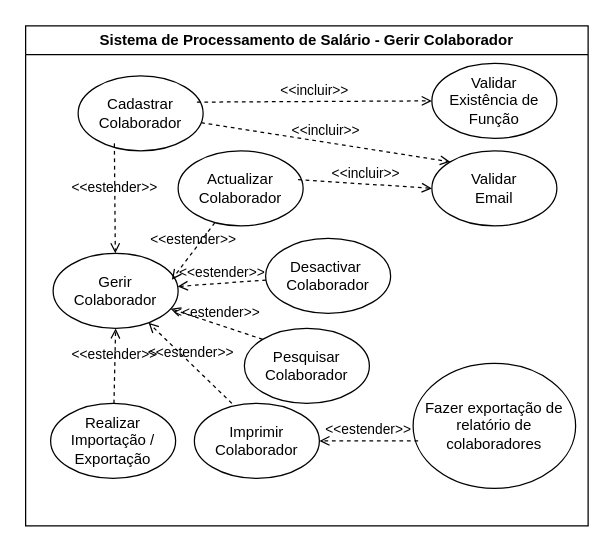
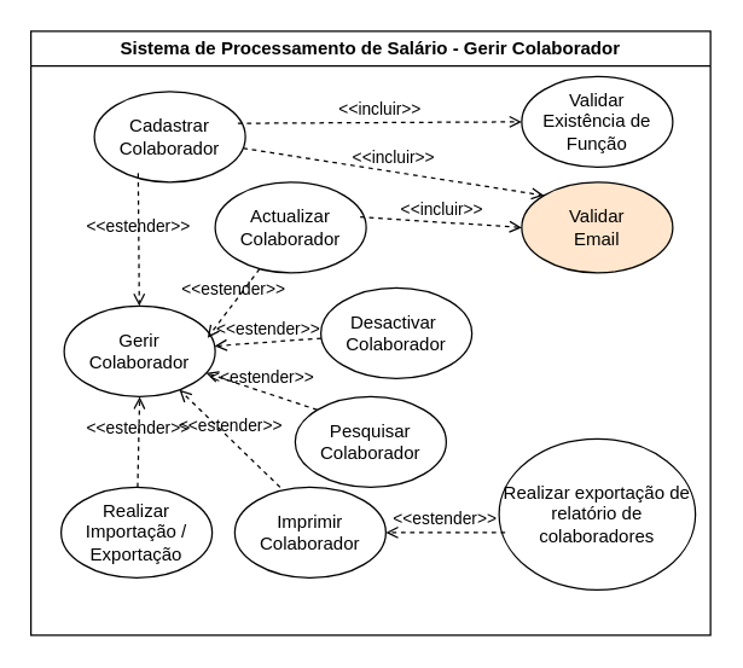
  <mxCell id="0" />
  <mxCell id="1" parent="0" />
  <mxCell id="2" value="Sistema de Processamento de Salário - Gerir Colaborador" style="swimlane;whiteSpace=wrap;html=1;" vertex="1" parent="1"><mxGeometry x="20" y="20" width="450" height="400" as="geometry" /></mxCell>
  <mxCell id="3" value="Gerir&lt;div&gt;Colaborador&lt;/div&gt;" style="ellipse;whiteSpace=wrap;html=1;" vertex="1" parent="2"><mxGeometry x="22" y="182" width="100" height="60" as="geometry" /></mxCell>
  <mxCell id="4" value="Cadastrar Colaborador" style="ellipse;whiteSpace=wrap;html=1;" vertex="1" parent="2"><mxGeometry x="42" y="40" width="100" height="60" as="geometry" /></mxCell>
  <mxCell id="5" value="Actualizar Colaborador" style="ellipse;whiteSpace=wrap;html=1;" vertex="1" parent="2"><mxGeometry x="122" y="100" width="100" height="60" as="geometry" /></mxCell>
- <mxCell id="6" value="Validar&lt;div&gt;Email&lt;/div&gt;" style="ellipse;whiteSpace=wrap;html=1;" vertex="1" parent="2"><mxGeometry x="325" y="100" width="100" height="60" as="geometry" /></mxCell>
+ <mxCell id="6" value="Validar&lt;div&gt;Email&lt;/div&gt;" style="ellipse;whiteSpace=wrap;html=1;fillColor=#ffe6cc;" vertex="1" parent="2"><mxGeometry x="325" y="100" width="100" height="60" as="geometry" /></mxCell>
  <mxCell id="7" value="Validar&lt;div&gt;Existência de&lt;/div&gt;&lt;div&gt;Função&lt;/div&gt;" style="ellipse;whiteSpace=wrap;html=1;" vertex="1" parent="2"><mxGeometry x="325" y="30" width="100" height="60" as="geometry" /></mxCell>
  <mxCell id="8" value="Imprimir&lt;br&gt;&lt;div&gt;&lt;span style=&quot;background-color: transparent; color: light-dark(rgb(0, 0, 0), rgb(255, 255, 255));&quot;&gt;Colaborador&lt;/span&gt;&lt;/div&gt;" style="ellipse;whiteSpace=wrap;html=1;" vertex="1" parent="2"><mxGeometry x="135" y="302" width="100" height="60" as="geometry" /></mxCell>
  <mxCell id="9" value="Pesquisar&lt;br&gt;&lt;div&gt;Colaborador&lt;/div&gt;" style="ellipse;whiteSpace=wrap;html=1;" vertex="1" parent="2"><mxGeometry x="175" y="242" width="100" height="60" as="geometry" /></mxCell>
  <mxCell id="10" value="Desactivar&amp;nbsp;&lt;div&gt;&lt;span style=&quot;background-color: transparent; color: light-dark(rgb(0, 0, 0), rgb(255, 255, 255));&quot;&gt;Colaborador&lt;/span&gt;&lt;/div&gt;" style="ellipse;whiteSpace=wrap;html=1;" vertex="1" parent="2"><mxGeometry x="192" y="170" width="100" height="60" as="geometry" /></mxCell>
  <mxCell id="11" value="Realizar Importação / Exportação" style="ellipse;whiteSpace=wrap;html=1;" vertex="1" parent="2"><mxGeometry x="20" y="302" width="100" height="60" as="geometry" /></mxCell>
  <mxCell id="12" value="&amp;lt;&amp;lt;estender&amp;gt;&amp;gt;" style="html=1;verticalAlign=bottom;labelBackgroundColor=none;endArrow=open;endFill=0;dashed=1;rounded=0;exitX=0.29;exitY=0.9;exitDx=0;exitDy=0;exitPerimeter=0;" edge="1" parent="2" source="4" target="3"><mxGeometry width="160" relative="1" as="geometry"><mxPoint x="60" y="210" as="sourcePoint" /><mxPoint x="220" y="210" as="targetPoint" /></mxGeometry></mxCell>
  <mxCell id="13" value="&amp;lt;&amp;lt;estender&amp;gt;&amp;gt;" style="html=1;verticalAlign=bottom;labelBackgroundColor=none;endArrow=open;endFill=0;dashed=1;rounded=0;entryX=0.95;entryY=0.35;entryDx=0;entryDy=0;entryPerimeter=0;" edge="1" parent="2" source="5" target="3"><mxGeometry width="160" relative="1" as="geometry"><mxPoint x="124" y="94" as="sourcePoint" /><mxPoint x="92" y="171" as="targetPoint" /></mxGeometry></mxCell>
  <mxCell id="14" value="&amp;lt;&amp;lt;estender&amp;gt;&amp;gt;" style="html=1;verticalAlign=bottom;labelBackgroundColor=none;endArrow=open;endFill=0;dashed=1;rounded=0;" edge="1" parent="2" source="10" target="3"><mxGeometry width="160" relative="1" as="geometry"><mxPoint x="216" y="132" as="sourcePoint" /><mxPoint x="125" y="191" as="targetPoint" /></mxGeometry></mxCell>
  <mxCell id="15" value="&amp;lt;&amp;lt;estender&amp;gt;&amp;gt;" style="html=1;verticalAlign=bottom;labelBackgroundColor=none;endArrow=open;endFill=0;dashed=1;rounded=0;exitX=0;exitY=0;exitDx=0;exitDy=0;" edge="1" parent="2" source="9" target="3"><mxGeometry width="160" relative="1" as="geometry"><mxPoint x="200" y="193" as="sourcePoint" /><mxPoint x="130" y="197" as="targetPoint" /></mxGeometry></mxCell>
  <mxCell id="16" value="&amp;lt;&amp;lt;estender&amp;gt;&amp;gt;" style="html=1;verticalAlign=bottom;labelBackgroundColor=none;endArrow=open;endFill=0;dashed=1;rounded=0;entryX=0.5;entryY=1;entryDx=0;entryDy=0;" edge="1" parent="2" source="11" target="3"><mxGeometry x="-0.016" width="160" relative="1" as="geometry"><mxPoint x="215" y="239" as="sourcePoint" /><mxPoint x="125" y="213" as="targetPoint" /><mxPoint as="offset" /></mxGeometry></mxCell>
  <mxCell id="17" value="&amp;lt;&amp;lt;estender&amp;gt;&amp;gt;" style="html=1;verticalAlign=bottom;labelBackgroundColor=none;endArrow=open;endFill=0;dashed=1;rounded=0;exitX=0.3;exitY=0;exitDx=0;exitDy=0;exitPerimeter=0;" edge="1" parent="2" source="8" target="3"><mxGeometry width="160" relative="1" as="geometry"><mxPoint x="215" y="239" as="sourcePoint" /><mxPoint x="125" y="213" as="targetPoint" /></mxGeometry></mxCell>
  <mxCell id="18" value="&amp;lt;&amp;lt;incluir&amp;gt;&amp;gt;" style="html=1;verticalAlign=bottom;labelBackgroundColor=none;endArrow=open;endFill=0;dashed=1;rounded=0;entryX=0;entryY=0.5;entryDx=0;entryDy=0;exitX=0.95;exitY=0.35;exitDx=0;exitDy=0;exitPerimeter=0;" edge="1" parent="2" source="4" target="7"><mxGeometry width="160" relative="1" as="geometry"><mxPoint x="60" y="210" as="sourcePoint" /><mxPoint x="220" y="210" as="targetPoint" /></mxGeometry></mxCell>
  <mxCell id="19" value="&amp;lt;&amp;lt;incluir&amp;gt;&amp;gt;" style="html=1;verticalAlign=bottom;labelBackgroundColor=none;endArrow=open;endFill=0;dashed=1;rounded=0;entryX=0;entryY=0;entryDx=0;entryDy=0;" edge="1" parent="2" source="4" target="6"><mxGeometry width="160" relative="1" as="geometry"><mxPoint x="192" y="83" as="sourcePoint" /><mxPoint x="355" y="70" as="targetPoint" /></mxGeometry></mxCell>
  <mxCell id="20" value="&amp;lt;&amp;lt;incluir&amp;gt;&amp;gt;" style="html=1;verticalAlign=bottom;labelBackgroundColor=none;endArrow=open;endFill=0;dashed=1;rounded=0;entryX=0;entryY=0.5;entryDx=0;entryDy=0;exitX=0.96;exitY=0.383;exitDx=0;exitDy=0;exitPerimeter=0;" edge="1" parent="2" source="5" target="6"><mxGeometry width="160" relative="1" as="geometry"><mxPoint x="196" y="98" as="sourcePoint" /><mxPoint x="381" y="122" as="targetPoint" /></mxGeometry></mxCell>
- <mxCell id="21" value="Fazer exportação de relatório de colaboradores" style="ellipse;whiteSpace=wrap;html=1;" vertex="1" parent="2"><mxGeometry x="310" y="270" width="130" height="100" as="geometry" /></mxCell>
+ <mxCell id="21" value="Realizar exportação de relatório de colaboradores" style="ellipse;whiteSpace=wrap;html=1;" vertex="1" parent="2"><mxGeometry x="310" y="270" width="130" height="100" as="geometry" /></mxCell>
  <mxCell id="22" value="&amp;lt;&amp;lt;estender&amp;gt;&amp;gt;" style="html=1;verticalAlign=bottom;labelBackgroundColor=none;endArrow=open;endFill=0;dashed=1;rounded=0;exitX=0.031;exitY=0.62;exitDx=0;exitDy=0;exitPerimeter=0;" edge="1" parent="2" source="21" target="8"><mxGeometry width="160" relative="1" as="geometry"><mxPoint x="182" y="312" as="sourcePoint" /><mxPoint x="110" y="247" as="targetPoint" /></mxGeometry></mxCell>
